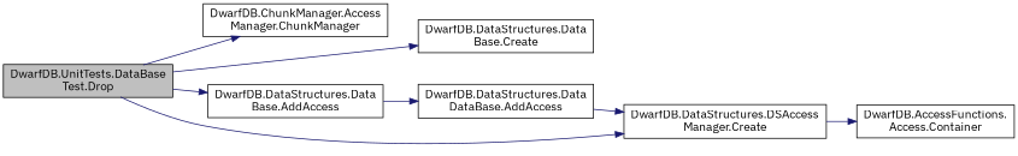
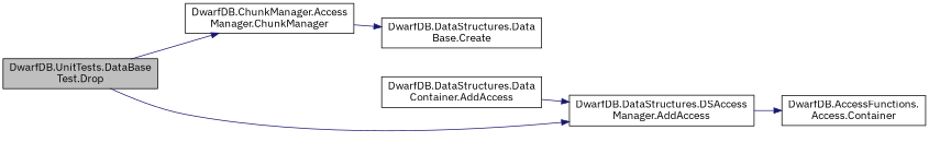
  digraph {
    fontname="IBM Plex Sans"
    rankdir=LR
    node [color=black fillcolor=white fontname="IBM Plex Sans" fontsize=14 shape=record style=filled]
    edge [color=midnightblue fontname="IBM Plex Sans" fontsize=14 labelfontname=Helvetica labelfontsize=14 style=solid]
    n1 [fillcolor=grey75 fontcolor=black height=0.2 label="DwarfDB.UnitTests.DataBase\lTest.Drop" width=0.4]
    n2 [height=0.2 label="DwarfDB.ChunkManager.Access\lManager.ChunkManager" width=0.4]
    n3 [height=0.2 label="DwarfDB.DataStructures.Data\lBase.Create" width=0.4]
-   n4 [height=0.2 label="DwarfDB.DataStructures.Data\lBase.AddAccess" width=0.4]
-   n5 [height=0.2 label="DwarfDB.DataStructures.DSAccess\lManager.Create" width=0.4]
-   n6 [height=0.2 label="DwarfDB.DataStructures.Data\lDataBase.AddAccess" width=0.4]
+   n5 [height=0.2 label="DwarfDB.DataStructures.DSAccess\lManager.AddAccess" width=0.4]
+   n6 [height=0.2 label="DwarfDB.DataStructures.Data\lContainer.AddAccess" width=0.4]
    n7 [height=0.2 label="DwarfDB.AccessFunctions.\lAccess.Container" width=0.4]
    n1 -> n2
-   n1 -> n3
-   n1 -> n4
+   n2 -> n3
    n1 -> n5
-   n4 -> n6
    n5 -> n7
    n6 -> n5
  }
